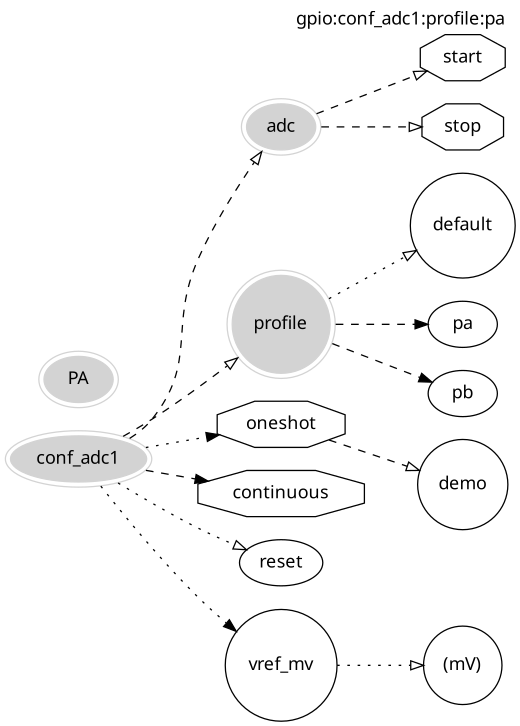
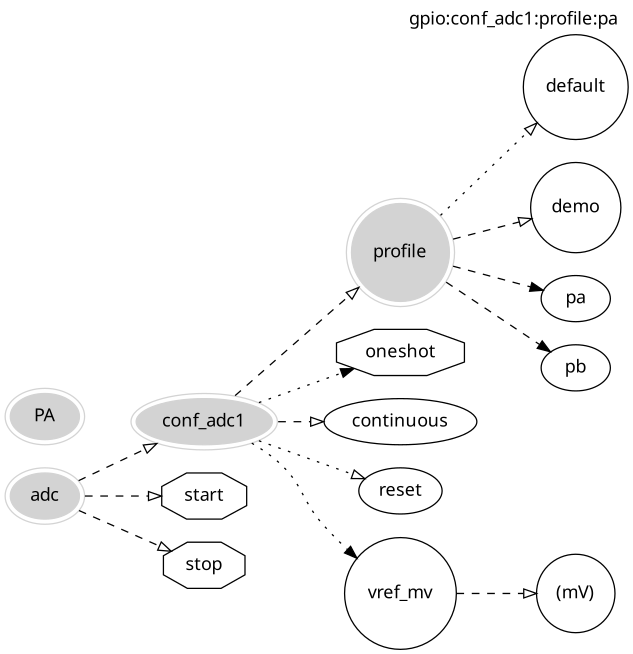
  digraph {
    fontname="lucidasans-bold-14"
    label="gpio:conf_adc1:profile:pa"
    labeljust=right
    labelloc=top
    rankdir=LR
    node [fontname="lucidasans-bold-14" shape=ellipse]
    edge [arrowhead=onormal style=dashed]
    adc [color=lightgrey peripheries=2 style=filled]
    conf_adc1 [color=lightgrey peripheries=2 style=filled]
    start [shape=octagon]
    stop [shape=octagon]
    profile [color=lightgrey peripheries=2 shape=circle style=filled]
    oneshot [shape=octagon]
-   continuous [shape=octagon]
+   continuous
    reset
    vref_mv [shape=circle]
    default [shape=circle]
    demo [shape=circle]
    pa
    pb
    "(mV)" [shape=circle]
    PA [color=lightgrey peripheries=2 style=filled]
-   conf_adc1 -> adc
+   adc -> conf_adc1
    adc -> start
    adc -> stop
    conf_adc1 -> profile
    conf_adc1 -> oneshot [arrowhead=normal style=dotted]
-   conf_adc1 -> continuous [arrowhead=normal]
+   conf_adc1 -> continuous
    conf_adc1 -> reset [style=dotted]
    conf_adc1 -> vref_mv [arrowhead=normal style=dotted]
    profile -> default [style=dotted]
-   oneshot -> demo
+   profile -> demo
    profile -> pa [arrowhead=normal]
    profile -> pb [arrowhead=normal]
-   vref_mv -> "(mV)" [style=dotted]
+   vref_mv -> "(mV)"
  }
